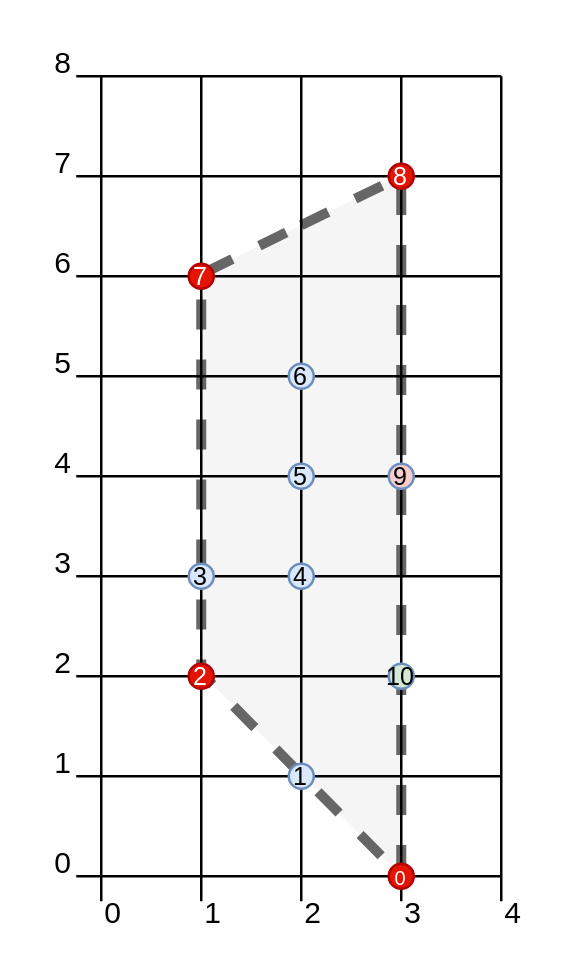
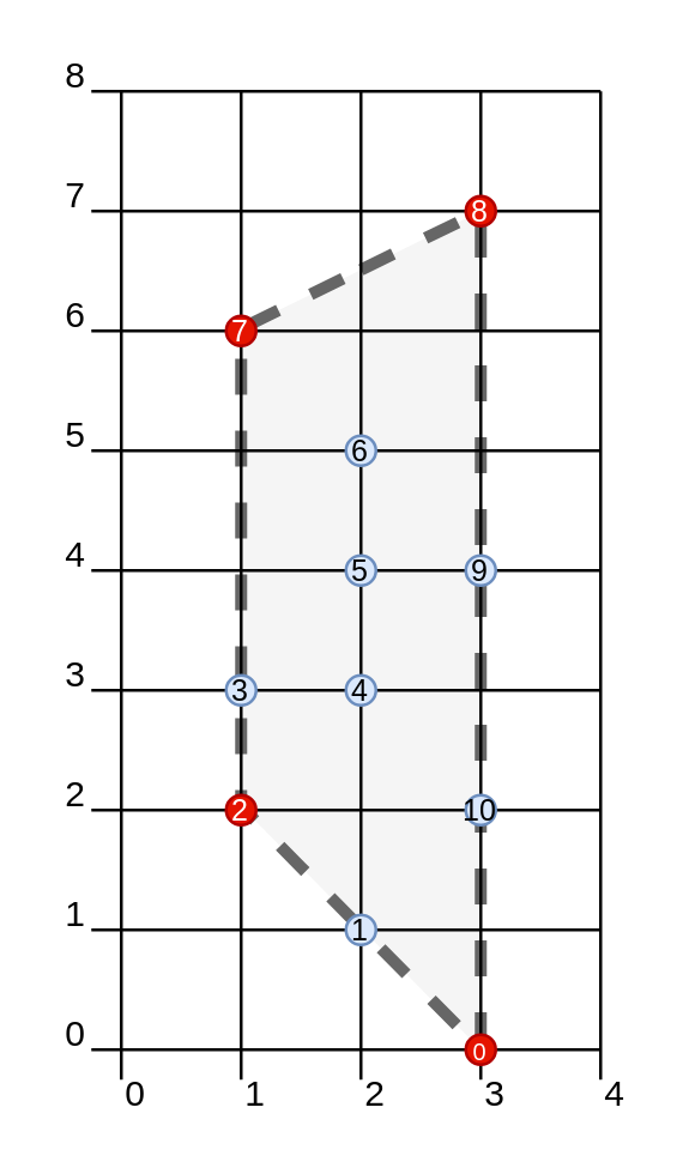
  <mxCell id="0" />
  <mxCell id="1" parent="0" />
  <mxCell id="2" value="" style="group" vertex="1" connectable="0" parent="1"><mxGeometry x="20" y="20" width="190" height="350" as="geometry" /></mxCell>
  <mxCell id="3" value="" style="verticalLabelPosition=bottom;verticalAlign=top;html=1;shape=mxgraph.basic.polygon;polyCoords=[[0.5,0.07],[1,0],[1,0.25],[1,0.75],[1,1],[0,0.71],[0,0.71],[0,0.14]];polyline=0;fillColor=#f5f5f5;strokeColor=#666666;dashed=1;strokeWidth=4;shadow=0;sketch=0;perimeterSpacing=0;fontColor=#333333;" vertex="1" parent="2"><mxGeometry x="60" y="50" width="80" height="280" as="geometry" /></mxCell>
  <mxCell id="4" value="" style="endArrow=none;html=1;rounded=0;" edge="1" parent="2"><mxGeometry width="50" height="50" relative="1" as="geometry"><mxPoint x="180" y="330" as="sourcePoint" /><mxPoint x="10" y="330" as="targetPoint" /></mxGeometry></mxCell>
  <mxCell id="5" value="" style="endArrow=none;html=1;rounded=0;" edge="1" parent="2"><mxGeometry width="50" height="50" relative="1" as="geometry"><mxPoint x="20" y="10" as="sourcePoint" /><mxPoint x="20" y="340" as="targetPoint" /></mxGeometry></mxCell>
  <mxCell id="6" value="" style="endArrow=none;html=1;rounded=0;" edge="1" parent="2"><mxGeometry width="50" height="50" relative="1" as="geometry"><mxPoint x="100" y="10" as="sourcePoint" /><mxPoint x="100" y="340" as="targetPoint" /></mxGeometry></mxCell>
  <mxCell id="7" value="" style="endArrow=none;html=1;rounded=0;" edge="1" parent="2"><mxGeometry width="50" height="50" relative="1" as="geometry"><mxPoint x="140" y="10" as="sourcePoint" /><mxPoint x="140" y="340" as="targetPoint" /></mxGeometry></mxCell>
  <mxCell id="8" value="" style="endArrow=none;html=1;rounded=0;" edge="1" parent="2"><mxGeometry width="50" height="50" relative="1" as="geometry"><mxPoint x="180" y="10" as="sourcePoint" /><mxPoint x="180" y="340" as="targetPoint" /></mxGeometry></mxCell>
  <mxCell id="9" value="" style="endArrow=none;html=1;rounded=0;" edge="1" parent="2"><mxGeometry width="50" height="50" relative="1" as="geometry"><mxPoint x="60" y="10" as="sourcePoint" /><mxPoint x="60" y="340" as="targetPoint" /></mxGeometry></mxCell>
  <mxCell id="10" value="" style="endArrow=none;html=1;rounded=0;" edge="1" parent="2"><mxGeometry width="50" height="50" relative="1" as="geometry"><mxPoint x="180" y="290" as="sourcePoint" /><mxPoint x="10" y="290" as="targetPoint" /></mxGeometry></mxCell>
  <mxCell id="11" value="" style="endArrow=none;html=1;rounded=0;" edge="1" parent="2"><mxGeometry width="50" height="50" relative="1" as="geometry"><mxPoint x="180" y="250" as="sourcePoint" /><mxPoint x="10" y="250" as="targetPoint" /></mxGeometry></mxCell>
  <mxCell id="12" value="" style="endArrow=none;html=1;rounded=0;" edge="1" parent="2"><mxGeometry width="50" height="50" relative="1" as="geometry"><mxPoint x="180" y="210" as="sourcePoint" /><mxPoint x="10" y="210" as="targetPoint" /></mxGeometry></mxCell>
  <mxCell id="13" value="" style="endArrow=none;html=1;rounded=0;" edge="1" parent="2"><mxGeometry width="50" height="50" relative="1" as="geometry"><mxPoint x="180" y="170" as="sourcePoint" /><mxPoint x="10" y="170" as="targetPoint" /></mxGeometry></mxCell>
  <mxCell id="14" value="" style="endArrow=none;html=1;rounded=0;" edge="1" parent="2"><mxGeometry width="50" height="50" relative="1" as="geometry"><mxPoint x="180" y="130" as="sourcePoint" /><mxPoint x="10" y="130" as="targetPoint" /></mxGeometry></mxCell>
  <mxCell id="15" value="" style="endArrow=none;html=1;rounded=0;" edge="1" parent="2"><mxGeometry width="50" height="50" relative="1" as="geometry"><mxPoint x="180" y="90" as="sourcePoint" /><mxPoint x="10" y="90" as="targetPoint" /></mxGeometry></mxCell>
  <mxCell id="16" value="" style="endArrow=none;html=1;rounded=0;" edge="1" parent="2"><mxGeometry width="50" height="50" relative="1" as="geometry"><mxPoint x="180" y="50" as="sourcePoint" /><mxPoint x="10" y="50" as="targetPoint" /></mxGeometry></mxCell>
  <mxCell id="17" value="" style="endArrow=none;html=1;rounded=0;" edge="1" parent="2"><mxGeometry width="50" height="50" relative="1" as="geometry"><mxPoint x="180" y="10" as="sourcePoint" /><mxPoint x="10" y="10" as="targetPoint" /></mxGeometry></mxCell>
  <mxCell id="18" value="0" style="text;html=1;strokeColor=none;fillColor=none;align=center;verticalAlign=middle;whiteSpace=wrap;rounded=0;" vertex="1" parent="2"><mxGeometry y="320" width="10" height="10" as="geometry" /></mxCell>
  <mxCell id="19" value="1" style="text;html=1;strokeColor=none;fillColor=none;align=center;verticalAlign=middle;whiteSpace=wrap;rounded=0;" vertex="1" parent="2"><mxGeometry y="280" width="10" height="10" as="geometry" /></mxCell>
  <mxCell id="20" value="2" style="text;html=1;strokeColor=none;fillColor=none;align=center;verticalAlign=middle;whiteSpace=wrap;rounded=0;" vertex="1" parent="2"><mxGeometry y="240" width="10" height="10" as="geometry" /></mxCell>
  <mxCell id="21" value="3" style="text;html=1;strokeColor=none;fillColor=none;align=center;verticalAlign=middle;whiteSpace=wrap;rounded=0;" vertex="1" parent="2"><mxGeometry y="200" width="10" height="10" as="geometry" /></mxCell>
  <mxCell id="22" value="4" style="text;html=1;strokeColor=none;fillColor=none;align=center;verticalAlign=middle;whiteSpace=wrap;rounded=0;" vertex="1" parent="2"><mxGeometry y="160" width="10" height="10" as="geometry" /></mxCell>
  <mxCell id="23" value="5" style="text;html=1;strokeColor=none;fillColor=none;align=center;verticalAlign=middle;whiteSpace=wrap;rounded=0;" vertex="1" parent="2"><mxGeometry y="120" width="10" height="10" as="geometry" /></mxCell>
  <mxCell id="24" value="6" style="text;html=1;strokeColor=none;fillColor=none;align=center;verticalAlign=middle;whiteSpace=wrap;rounded=0;" vertex="1" parent="2"><mxGeometry y="80" width="10" height="10" as="geometry" /></mxCell>
  <mxCell id="25" value="7" style="text;html=1;strokeColor=none;fillColor=none;align=center;verticalAlign=middle;whiteSpace=wrap;rounded=0;" vertex="1" parent="2"><mxGeometry y="40" width="10" height="10" as="geometry" /></mxCell>
  <mxCell id="26" value="8" style="text;html=1;strokeColor=none;fillColor=none;align=center;verticalAlign=middle;whiteSpace=wrap;rounded=0;" vertex="1" parent="2"><mxGeometry width="10" height="10" as="geometry" /></mxCell>
  <mxCell id="27" value="0" style="text;html=1;strokeColor=none;fillColor=none;align=center;verticalAlign=middle;whiteSpace=wrap;rounded=0;" vertex="1" parent="2"><mxGeometry x="20" y="340" width="10" height="10" as="geometry" /></mxCell>
  <mxCell id="28" value="1" style="text;html=1;strokeColor=none;fillColor=none;align=center;verticalAlign=middle;whiteSpace=wrap;rounded=0;" vertex="1" parent="2"><mxGeometry x="60" y="340" width="10" height="10" as="geometry" /></mxCell>
  <mxCell id="29" value="2" style="text;html=1;strokeColor=none;fillColor=none;align=center;verticalAlign=middle;whiteSpace=wrap;rounded=0;" vertex="1" parent="2"><mxGeometry x="100" y="340" width="10" height="10" as="geometry" /></mxCell>
  <mxCell id="30" value="3" style="text;html=1;strokeColor=none;fillColor=none;align=center;verticalAlign=middle;whiteSpace=wrap;rounded=0;" vertex="1" parent="2"><mxGeometry x="140" y="340" width="10" height="10" as="geometry" /></mxCell>
  <mxCell id="31" value="4" style="text;html=1;strokeColor=none;fillColor=none;align=center;verticalAlign=middle;whiteSpace=wrap;rounded=0;" vertex="1" parent="2"><mxGeometry x="180" y="340" width="10" height="10" as="geometry" /></mxCell>
  <mxCell id="32" value="&lt;font style=&quot;font-size: 10px&quot;&gt;7&lt;/font&gt;" style="ellipse;whiteSpace=wrap;html=1;aspect=fixed;fillColor=#e51400;strokeColor=#B20000;fontColor=#ffffff;" vertex="1" parent="2"><mxGeometry x="55" y="85" width="10" height="10" as="geometry" /></mxCell>
  <mxCell id="33" value="&lt;font style=&quot;font-size: 10px&quot;&gt;8&lt;/font&gt;" style="ellipse;whiteSpace=wrap;html=1;aspect=fixed;fillColor=#e51400;strokeColor=#B20000;fontColor=#ffffff;" vertex="1" parent="2"><mxGeometry x="135" y="45" width="10" height="10" as="geometry" /></mxCell>
  <mxCell id="34" value="&lt;font style=&quot;font-size: 10px&quot;&gt;6&lt;/font&gt;" style="ellipse;whiteSpace=wrap;html=1;aspect=fixed;fillColor=#dae8fc;strokeColor=#6c8ebf;" vertex="1" parent="2"><mxGeometry x="95" y="125" width="10" height="10" as="geometry" /></mxCell>
  <mxCell id="35" value="&lt;font style=&quot;font-size: 10px&quot;&gt;5&lt;/font&gt;" style="ellipse;whiteSpace=wrap;html=1;aspect=fixed;fillColor=#dae8fc;strokeColor=#6c8ebf;" vertex="1" parent="2"><mxGeometry x="95" y="165" width="10" height="10" as="geometry" /></mxCell>
  <mxCell id="36" value="&lt;font style=&quot;font-size: 10px&quot;&gt;4&lt;/font&gt;" style="ellipse;whiteSpace=wrap;html=1;aspect=fixed;fillColor=#dae8fc;strokeColor=#6c8ebf;" vertex="1" parent="2"><mxGeometry x="95" y="205" width="10" height="10" as="geometry" /></mxCell>
  <mxCell id="37" value="&lt;font style=&quot;font-size: 10px&quot;&gt;2&lt;/font&gt;" style="ellipse;whiteSpace=wrap;html=1;aspect=fixed;fillColor=#e51400;strokeColor=#B20000;fontColor=#ffffff;" vertex="1" parent="2"><mxGeometry x="55" y="245" width="10" height="10" as="geometry" /></mxCell>
- <mxCell id="38" value="&lt;font style=&quot;font-size: 10px&quot;&gt;9&lt;/font&gt;" style="ellipse;whiteSpace=wrap;html=1;aspect=fixed;fillColor=#f8cecc;strokeColor=#6c8ebf;" vertex="1" parent="1"><mxGeometry x="155" y="185" width="10" height="10" as="geometry" /></mxCell>
+ <mxCell id="38" value="&lt;font style=&quot;font-size: 10px&quot;&gt;9&lt;/font&gt;" style="ellipse;whiteSpace=wrap;html=1;aspect=fixed;fillColor=#dae8fc;strokeColor=#6c8ebf;" vertex="1" parent="1"><mxGeometry x="155" y="185" width="10" height="10" as="geometry" /></mxCell>
  <mxCell id="39" value="&lt;font style=&quot;font-size: 10px&quot;&gt;3&lt;/font&gt;" style="ellipse;whiteSpace=wrap;html=1;aspect=fixed;fillColor=#dae8fc;strokeColor=#6c8ebf;" vertex="1" parent="1"><mxGeometry x="75" y="225" width="10" height="10" as="geometry" /></mxCell>
- <mxCell id="40" value="&lt;font style=&quot;font-size: 10px&quot;&gt;10&lt;/font&gt;" style="ellipse;whiteSpace=wrap;html=1;aspect=fixed;fillColor=#d5e8d4;strokeColor=#6c8ebf;" vertex="1" parent="1"><mxGeometry x="155" y="265" width="10" height="10" as="geometry" /></mxCell>
+ <mxCell id="40" value="&lt;font style=&quot;font-size: 10px&quot;&gt;10&lt;/font&gt;" style="ellipse;whiteSpace=wrap;html=1;aspect=fixed;fillColor=#dae8fc;strokeColor=#6c8ebf;" vertex="1" parent="1"><mxGeometry x="155" y="265" width="10" height="10" as="geometry" /></mxCell>
  <mxCell id="41" value="&lt;font style=&quot;font-size: 8px&quot;&gt;0&lt;/font&gt;" style="ellipse;whiteSpace=wrap;html=1;aspect=fixed;fillColor=#e51400;strokeColor=#B20000;fontColor=#ffffff;" vertex="1" parent="1"><mxGeometry x="155" y="345" width="10" height="10" as="geometry" /></mxCell>
  <mxCell id="42" value="&lt;font style=&quot;font-size: 10px&quot;&gt;1&lt;/font&gt;" style="ellipse;whiteSpace=wrap;html=1;aspect=fixed;fillColor=#dae8fc;strokeColor=#6c8ebf;" vertex="1" parent="1"><mxGeometry x="115" y="305" width="10" height="10" as="geometry" /></mxCell>
